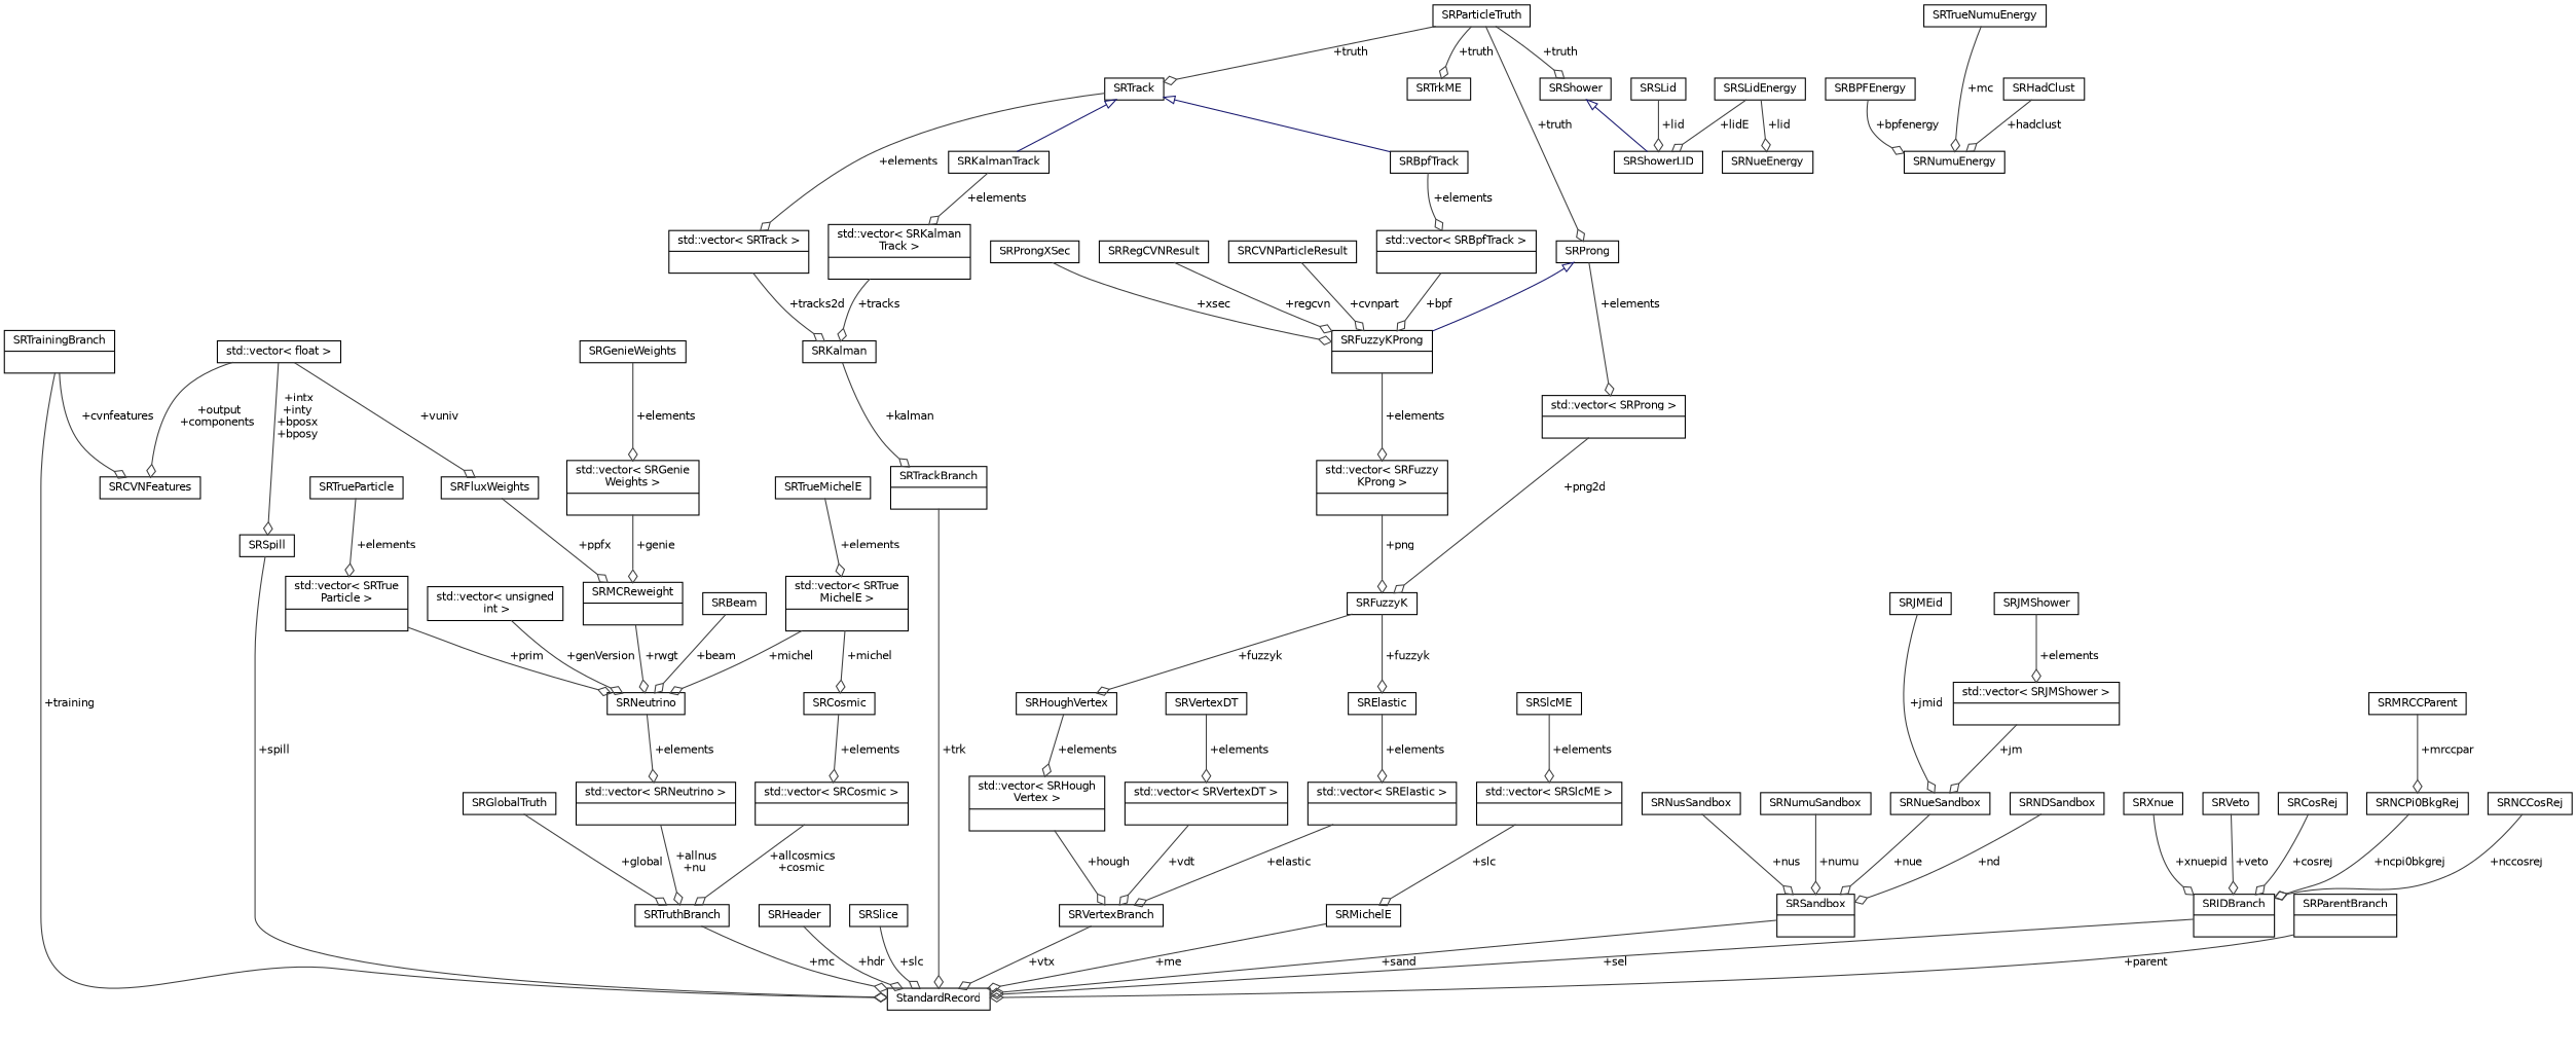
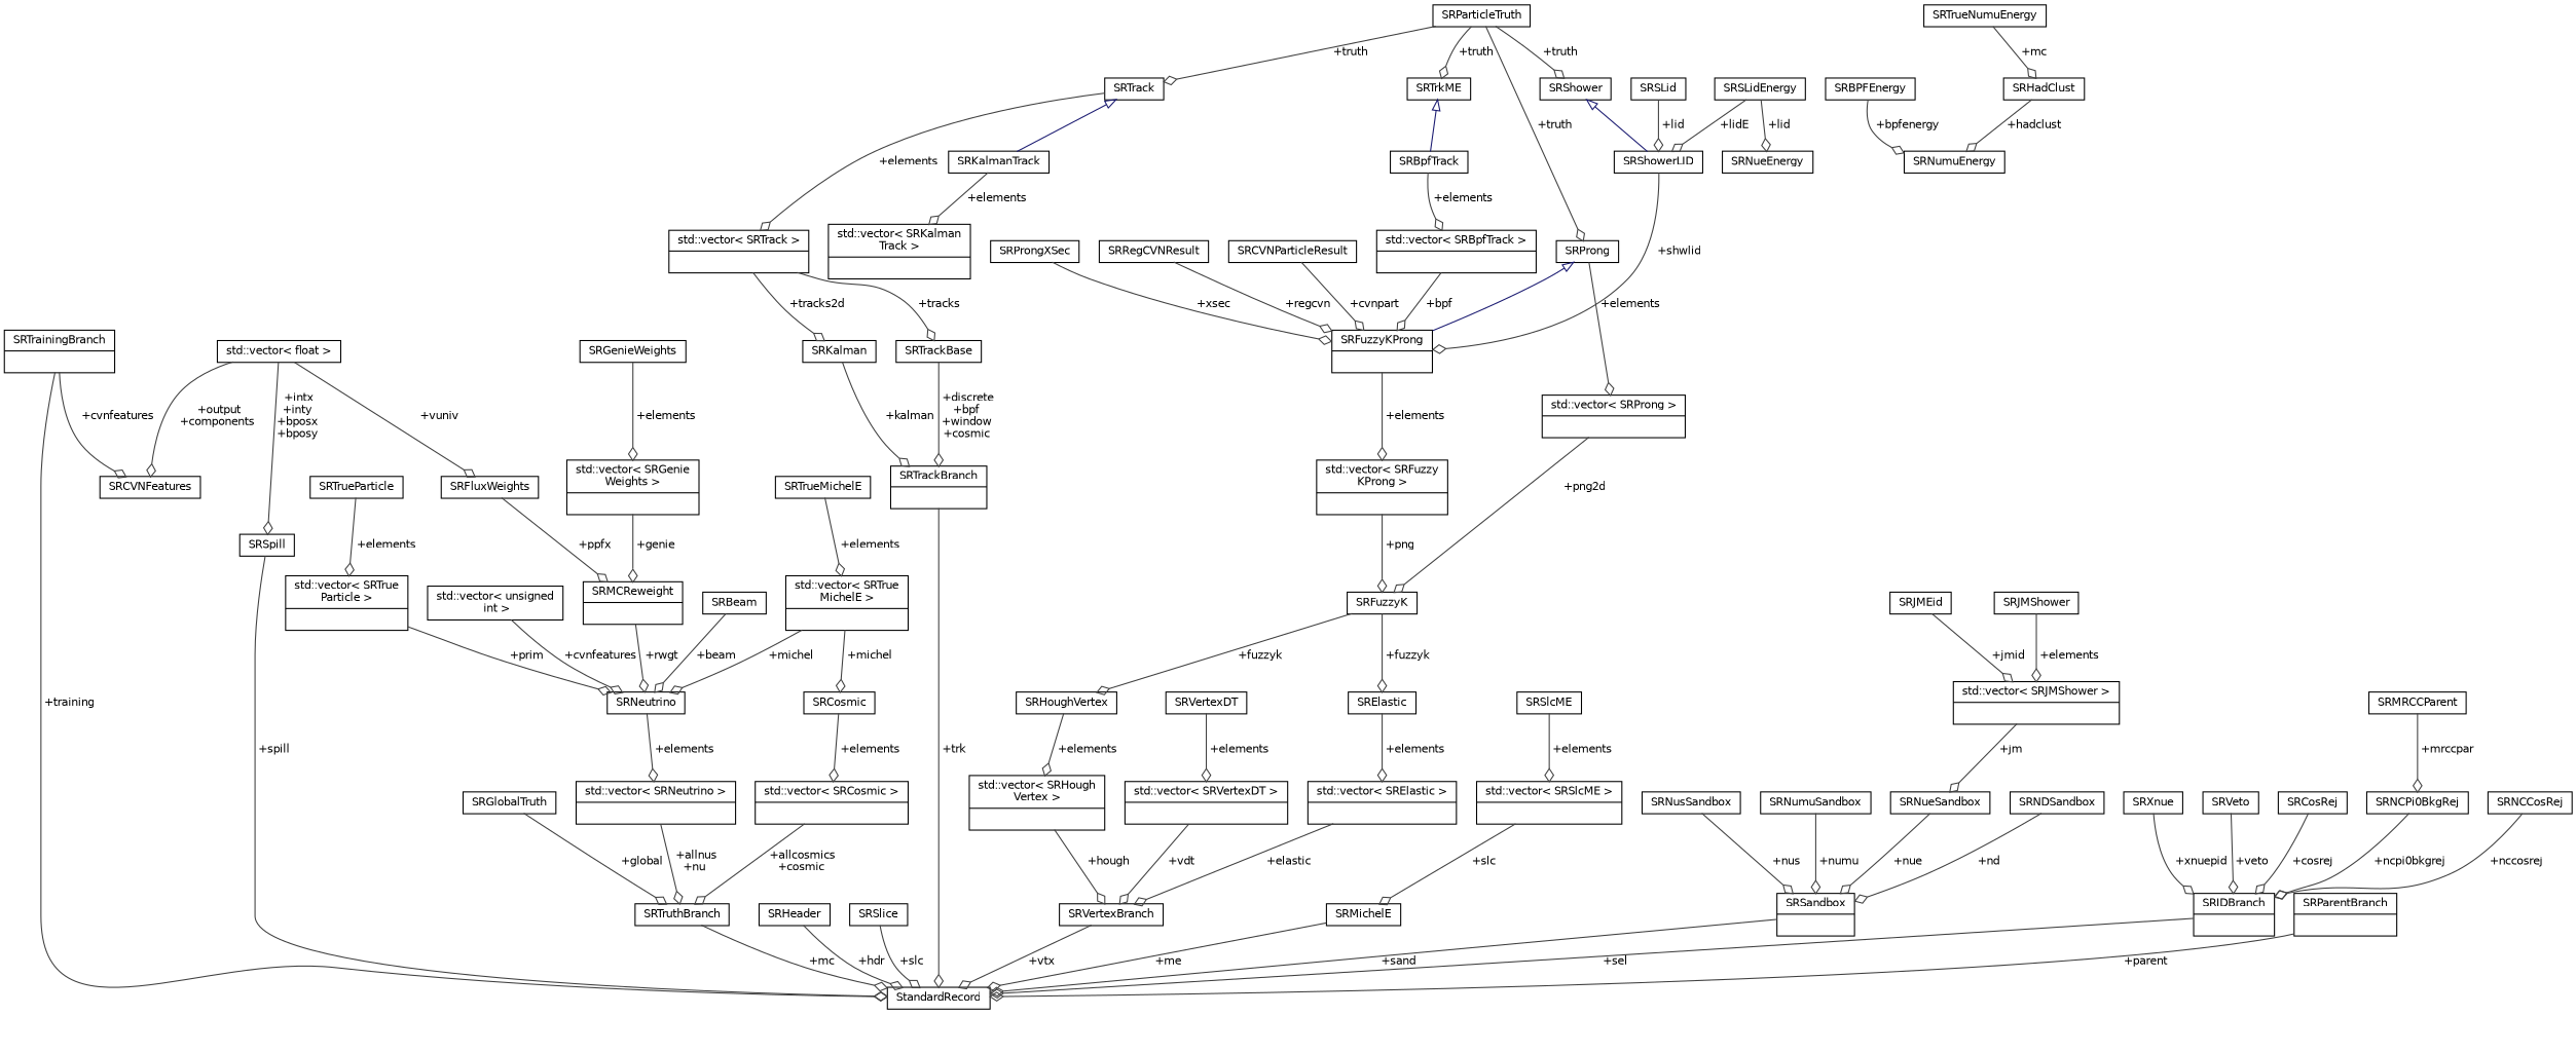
  digraph {
    node [color=black fillcolor=white fontname=Helvetica fontsize=10 shape=record style=filled]
    edge [arrowhead=odiamond color=grey25 fontname=Helvetica fontsize=10 labelfontname=Helvetica labelfontsize=10 sytle=solid]
    n1 [height=0.2 label="{StandardRecord}" width=0.4]
    n2 [height=0.2 label="{SRSpill}" width=0.4]
    n3 [height=0.2 label="{std::vector\< float \>}" width=0.4]
    n4 [height=0.2 label="{SRFluxWeights}" width=0.4]
    n5 [height=0.2 label="{SRCVNFeatures}" width=0.4]
    n6 [height=0.2 label="{SRMCReweight\n|}" width=0.4]
    n7 [height=0.2 label="{SRHeader}" width=0.4]
    n8 [height=0.2 label="{SRSlice}" width=0.4]
    n9 [height=0.2 label="{SRVertexBranch}" width=0.4]
    n10 [height=0.2 label="{std::vector\< SRElastic \>\n|}" width=0.4]
    n11 [height=0.2 label="{SRElastic}" width=0.4]
    n12 [height=0.2 label="{SRFuzzyK}" width=0.4]
    n13 [height=0.2 label="{SRHoughVertex}" width=0.4]
    n14 [height=0.2 label="{std::vector\< SRHough\lVertex \>\n|}" width=0.4]
    n15 [height=0.2 label="{std::vector\< SRFuzzy\lKProng \>\n|}" width=0.4]
    n16 [height=0.2 label="{SRFuzzyKProng\n|}" width=0.4]
    n17 [height=0.2 label="{SRProng}" width=0.4]
    n18 [height=0.2 label="{std::vector\< SRProng \>\n|}" width=0.4]
    n19 [height=0.2 label="{SRParticleTruth}" width=0.4]
    n20 [height=0.2 label="{SRTrack}" width=0.4]
    n21 [height=0.2 label="{SRTrkME}" width=0.4]
    n22 [height=0.2 label="{SRShower}" width=0.4]
    n23 [height=0.2 label="{SRBpfTrack}" width=0.4]
    n24 [height=0.2 label="{std::vector\< SRTrack \>\n|}" width=0.4]
    n25 [height=0.2 label="{SRKalmanTrack}" width=0.4]
    n26 [height=0.2 label="{SRShowerLID}" width=0.4]
    n27 [height=0.2 label="{SRSlcME}" width=0.4]
    n28 [height=0.2 label="{std::vector\< SRSlcME \>\n|}" width=0.4]
    n29 [height=0.2 label="{SRProngXSec}" width=0.4]
    n30 [height=0.2 label="{SRRegCVNResult}" width=0.4]
    n31 [height=0.2 label="{SRCVNParticleResult}" width=0.4]
    n32 [height=0.2 label="{std::vector\< SRBpfTrack \>\n|}" width=0.4]
+   n33 [height=0.2 label="{SRTrackBase}" width=0.4]
    n34 [height=0.2 label="{SRKalman}" width=0.4]
    n35 [height=0.2 label="{std::vector\< SRKalman\lTrack \>\n|}" width=0.4]
    n36 [height=0.2 label="{SRMichelE}" width=0.4]
    n37 [height=0.2 label="{SRSLid}" width=0.4]
    n38 [height=0.2 label="{SRSLidEnergy}" width=0.4]
    n39 [height=0.2 label="{SRNueEnergy}" width=0.4]
    n40 [height=0.2 label="{std::vector\< SRVertexDT \>\n|}" width=0.4]
    n41 [height=0.2 label="{SRVertexDT}" width=0.4]
    n42 [height=0.2 label="{SRTruthBranch}" width=0.4]
    n43 [height=0.2 label="{std::vector\< SRNeutrino \>\n|}" width=0.4]
    n44 [height=0.2 label="{SRNeutrino}" width=0.4]
    n45 [height=0.2 label="{SRBeam}" width=0.4]
    n46 [height=0.2 label="{std::vector\< SRTrue\lMichelE \>\n|}" width=0.4]
    n47 [height=0.2 label="{SRCosmic}" width=0.4]
    n48 [height=0.2 label="{std::vector\< SRCosmic \>\n|}" width=0.4]
    n49 [height=0.2 label="{SRTrueMichelE}" width=0.4]
    n50 [height=0.2 label="{std::vector\< SRGenie\lWeights \>\n|}" width=0.4]
    n51 [height=0.2 label="{SRGenieWeights}" width=0.4]
    n52 [height=0.2 label="{std::vector\< SRTrue\lParticle \>\n|}" width=0.4]
    n53 [height=0.2 label="{SRTrueParticle}" width=0.4]
    n54 [height=0.2 label="{std::vector\< unsigned\l int \>}" width=0.4]
    n55 [height=0.2 label="{SRGlobalTruth}" width=0.4]
    n56 [height=0.2 label="{SRSandbox\n|}" width=0.4]
    n57 [height=0.2 label="{SRNumuSandbox}" width=0.4]
    n58 [height=0.2 label="{SRNueSandbox}" width=0.4]
    n59 [height=0.2 label="{SRJMEid}" width=0.4]
    n60 [height=0.2 label="{std::vector\< SRJMShower \>\n|}" width=0.4]
    n61 [height=0.2 label="{SRJMShower}" width=0.4]
    n62 [height=0.2 label="{SRNDSandbox}" width=0.4]
    n63 [height=0.2 label="{SRNusSandbox}" width=0.4]
    n64 [height=0.2 label="{SRIDBranch\n|}" width=0.4]
    n65 [height=0.2 label="{SRVeto}" width=0.4]
    n66 [height=0.2 label="{SRCosRej}" width=0.4]
    n67 [height=0.2 label="{SRNCPi0BkgRej}" width=0.4]
    n68 [height=0.2 label="{SRNCCosRej}" width=0.4]
    n69 [height=0.2 label="{SRXnue}" width=0.4]
    n70 [height=0.2 label="{SRParentBranch\n|}" width=0.4]
    n71 [height=0.2 label="{SRMRCCParent}" width=0.4]
    n72 [height=0.2 label="{SRTrainingBranch\n|}" width=0.4]
    n73 [height=0.2 label="{SRNumuEnergy}" width=0.4]
    n74 [height=0.2 label="{SRBPFEnergy}" width=0.4]
    n75 [height=0.2 label="{SRHadClust}" width=0.4]
    n76 [height=0.2 label="{SRTrueNumuEnergy}" width=0.4]
    n77 [height=0.2 label="{SRTrackBranch\n|}" width=0.4]
    n2 -> n1 [label=" +spill"]
    n3 -> n2 [label=" +intx\n+inty\n+bposx\n+bposy"]
    n3 -> n4 [label=" +vuniv"]
    n3 -> n5 [label=" +output\n+components"]
    n4 -> n6 [label=" +ppfx"]
    n6 -> n44 [label=" +rwgt"]
    n7 -> n1 [label=" +hdr"]
    n8 -> n1 [label=" +slc"]
    n9 -> n1 [label=" +vtx"]
    n10 -> n9 [label=" +elastic"]
    n11 -> n10 [label=" +elements"]
    n12 -> n11 [label=" +fuzzyk"]
    n12 -> n13 [label=" +fuzzyk"]
    n13 -> n14 [label=" +elements"]
    n14 -> n9 [label=" +hough"]
    n15 -> n12 [label=" +png"]
    n16 -> n15 [label=" +elements"]
    n17 -> n16 [arrowtail=onormal color=midnightblue dir=back]
    n17 -> n18 [label=" +elements"]
    n18 -> n12 [label=" +png2d"]
    n19 -> n17 [label=" +truth"]
    n19 -> n20 [label=" +truth"]
    n19 -> n21 [label=" +truth"]
    n19 -> n22 [label=" +truth"]
-   n20 -> n23 [arrowtail=onormal color=midnightblue dir=back]
+   n21 -> n23 [arrowtail=onormal color=midnightblue dir=back]
    n20 -> n24 [label=" +elements"]
    n20 -> n25 [arrowtail=onormal color=midnightblue dir=back]
    n22 -> n26 [arrowtail=onormal color=midnightblue dir=back]
    n23 -> n32 [label=" +elements"]
+   n24 -> n33 [label=" +tracks"]
    n24 -> n34 [label=" +tracks2d"]
    n25 -> n35 [label=" +elements"]
+   n26 -> n16 [label=" +shwlid"]
    n27 -> n28 [label=" +elements"]
    n28 -> n36 [label=" +slc"]
    n29 -> n16 [label=" +xsec"]
    n30 -> n16 [label=" +regcvn"]
    n31 -> n16 [label=" +cvnpart"]
    n32 -> n16 [label=" +bpf"]
+   n33 -> n77 [label=" +discrete\n+bpf\n+window\n+cosmic"]
    n34 -> n77 [label=" +kalman"]
-   n35 -> n34 [label=" +tracks"]
    n36 -> n1 [label=" +me"]
    n37 -> n26 [label=" +lid"]
    n38 -> n26 [label=" +lidE"]
    n38 -> n39 [label=" +lid"]
    n40 -> n9 [label=" +vdt"]
    n41 -> n40 [label=" +elements"]
    n42 -> n1 [label=" +mc"]
    n43 -> n42 [label=" +allnus\n+nu"]
    n44 -> n43 [label=" +elements"]
    n45 -> n44 [label=" +beam"]
    n46 -> n44 [label=" +michel"]
    n46 -> n47 [label=" +michel"]
    n47 -> n48 [label=" +elements"]
    n48 -> n42 [label=" +allcosmics\n+cosmic"]
    n49 -> n46 [label=" +elements"]
    n50 -> n6 [label=" +genie"]
    n51 -> n50 [label=" +elements"]
    n52 -> n44 [label=" +prim"]
    n53 -> n52 [label=" +elements"]
-   n54 -> n44 [label=" +genVersion"]
+   n54 -> n44 [label=" +cvnfeatures"]
    n55 -> n42 [label=" +global"]
    n56 -> n1 [label=" +sand"]
    n57 -> n56 [label=" +numu"]
    n58 -> n56 [label=" +nue"]
-   n59 -> n58 [label=" +jmid"]
+   n59 -> n60 [label=" +jmid"]
    n60 -> n58 [label=" +jm"]
    n61 -> n60 [label=" +elements"]
    n62 -> n56 [label=" +nd"]
    n63 -> n56 [label=" +nus"]
    n64 -> n1 [label=" +sel"]
    n65 -> n64 [label=" +veto"]
    n66 -> n64 [label=" +cosrej"]
    n67 -> n64 [label=" +ncpi0bkgrej"]
    n68 -> n64 [label=" +nccosrej"]
    n69 -> n64 [label=" +xnuepid"]
    n70 -> n1 [label=" +parent"]
    n71 -> n67 [label=" +mrccpar"]
    n72 -> n1 [label=" +training"]
    n72 -> n5 [label=" +cvnfeatures"]
    n74 -> n73 [label=" +bpfenergy"]
    n75 -> n73 [label=" +hadclust"]
-   n76 -> n73 [label=" +mc"]
+   n76 -> n75 [label=" +mc"]
    n77 -> n1 [label=" +trk"]
  }
